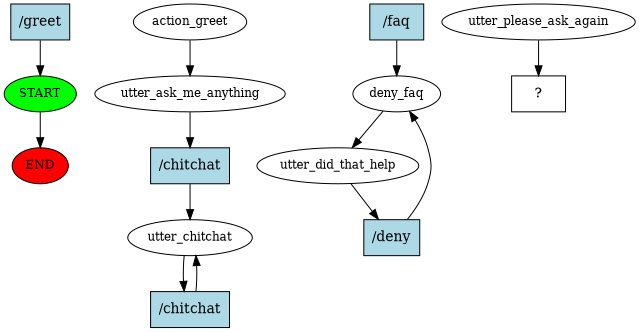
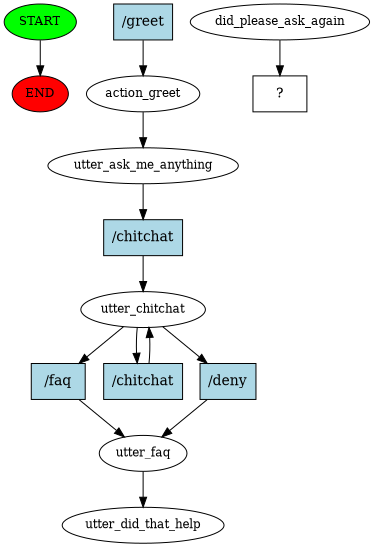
  digraph {
    node [fontsize=12]
    n1 [fillcolor=green label=START style=filled]
    n2 [fillcolor=red label=END style=filled]
    n3 [fillcolor=lightblue label="/greet" shape=rect style=filled fontsize=""]
    n4 [label=action_greet]
    n5 [label=utter_ask_me_anything]
    n6 [fillcolor=lightblue label="/chitchat" shape=rect style=filled fontsize=""]
    n7 [label=utter_chitchat]
    n8 [fillcolor=lightblue label="/faq" shape=rect style=filled fontsize=""]
    n9 [fillcolor=lightblue label="/chitchat" shape=rect style=filled fontsize=""]
-   n10 [label=deny_faq]
+   n10 [label=utter_faq]
    n11 [label=utter_did_that_help]
    n12 [fillcolor=lightblue label="/deny" shape=rect style=filled fontsize=""]
-   n13 [label=utter_please_ask_again]
+   n13 [label=did_please_ask_again]
    n14 [label="  ?  " shape=rect fontsize=""]
    n1 -> n2
-   n3 -> n1
+   n3 -> n4
    n4 -> n5
    n5 -> n6
    n6 -> n7
+   n7 -> n8
    n7 -> n9
    n8 -> n10
    n9 -> n7
    n10 -> n11
-   n11 -> n12
+   n7 -> n12
    n12 -> n10
    n13 -> n14
  }
